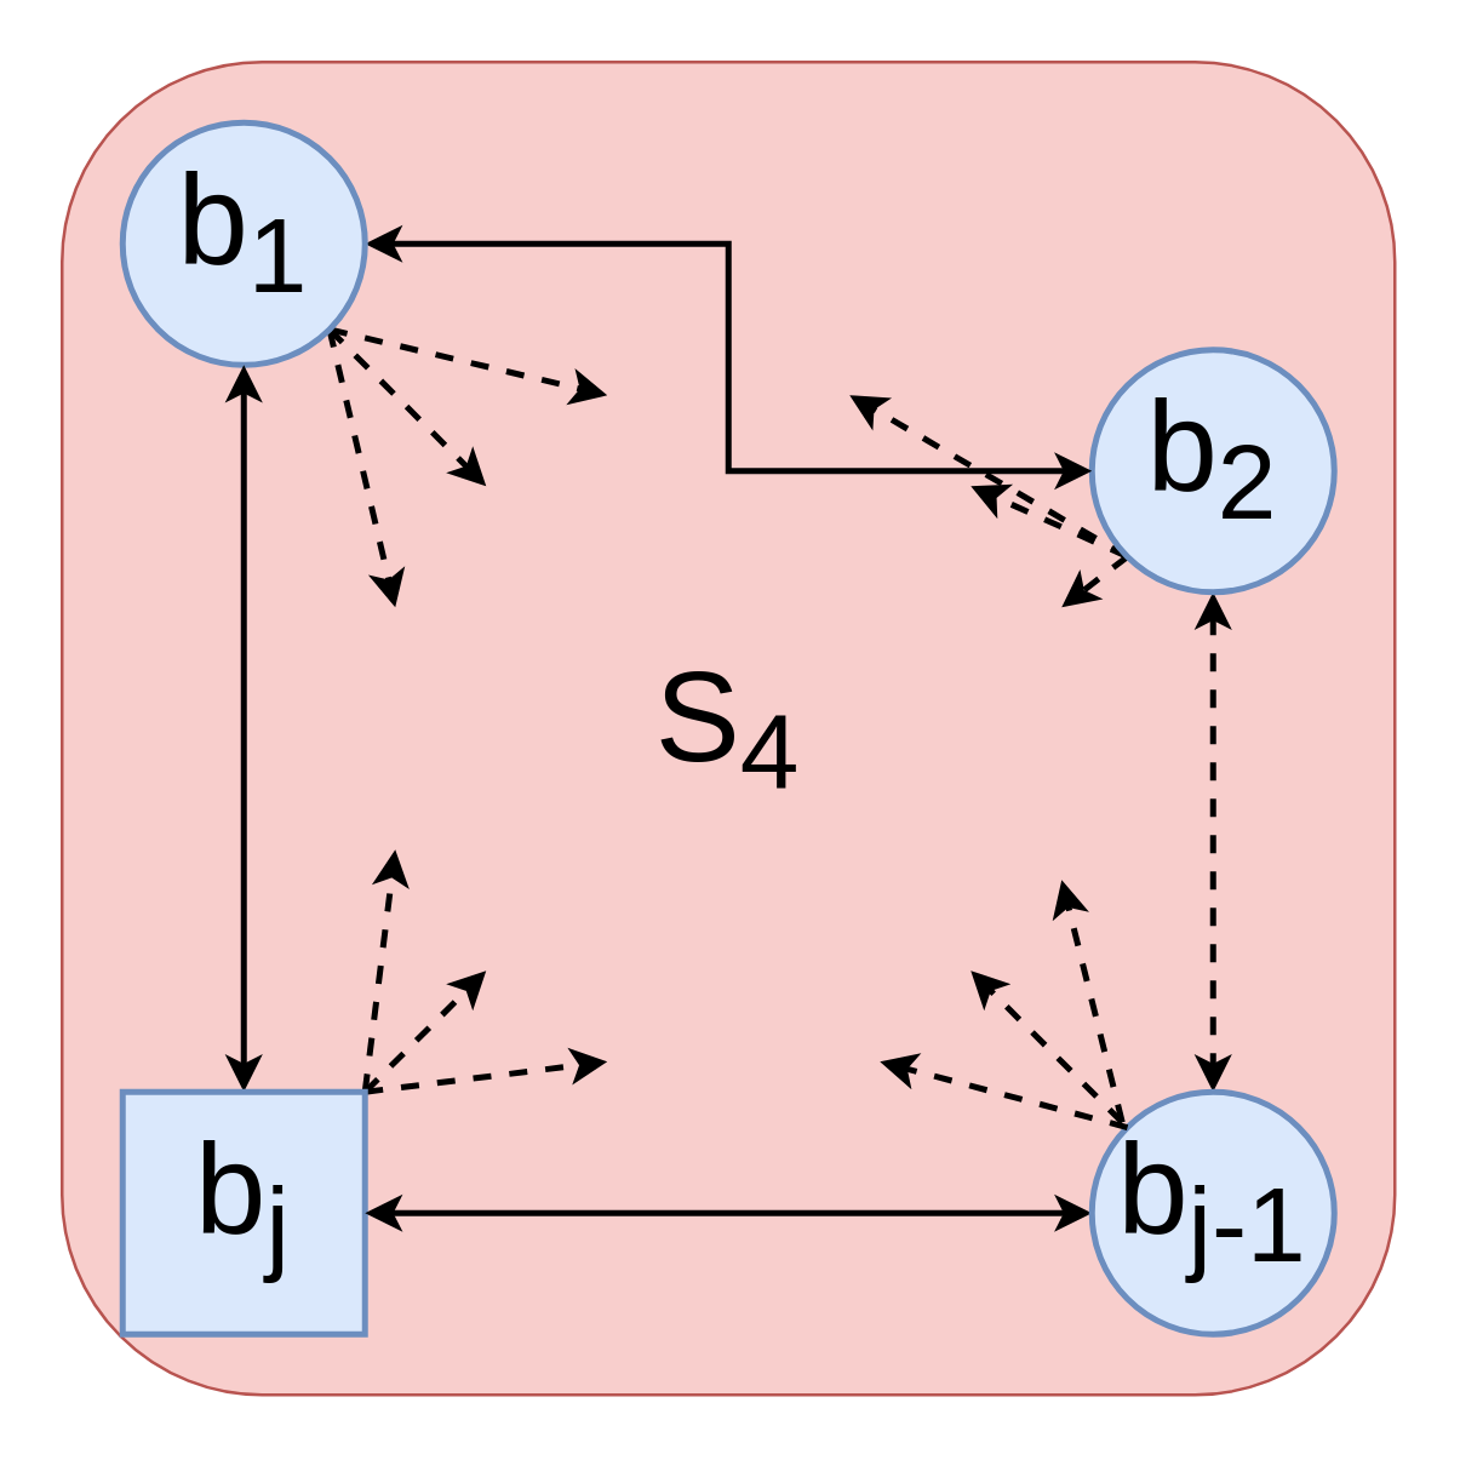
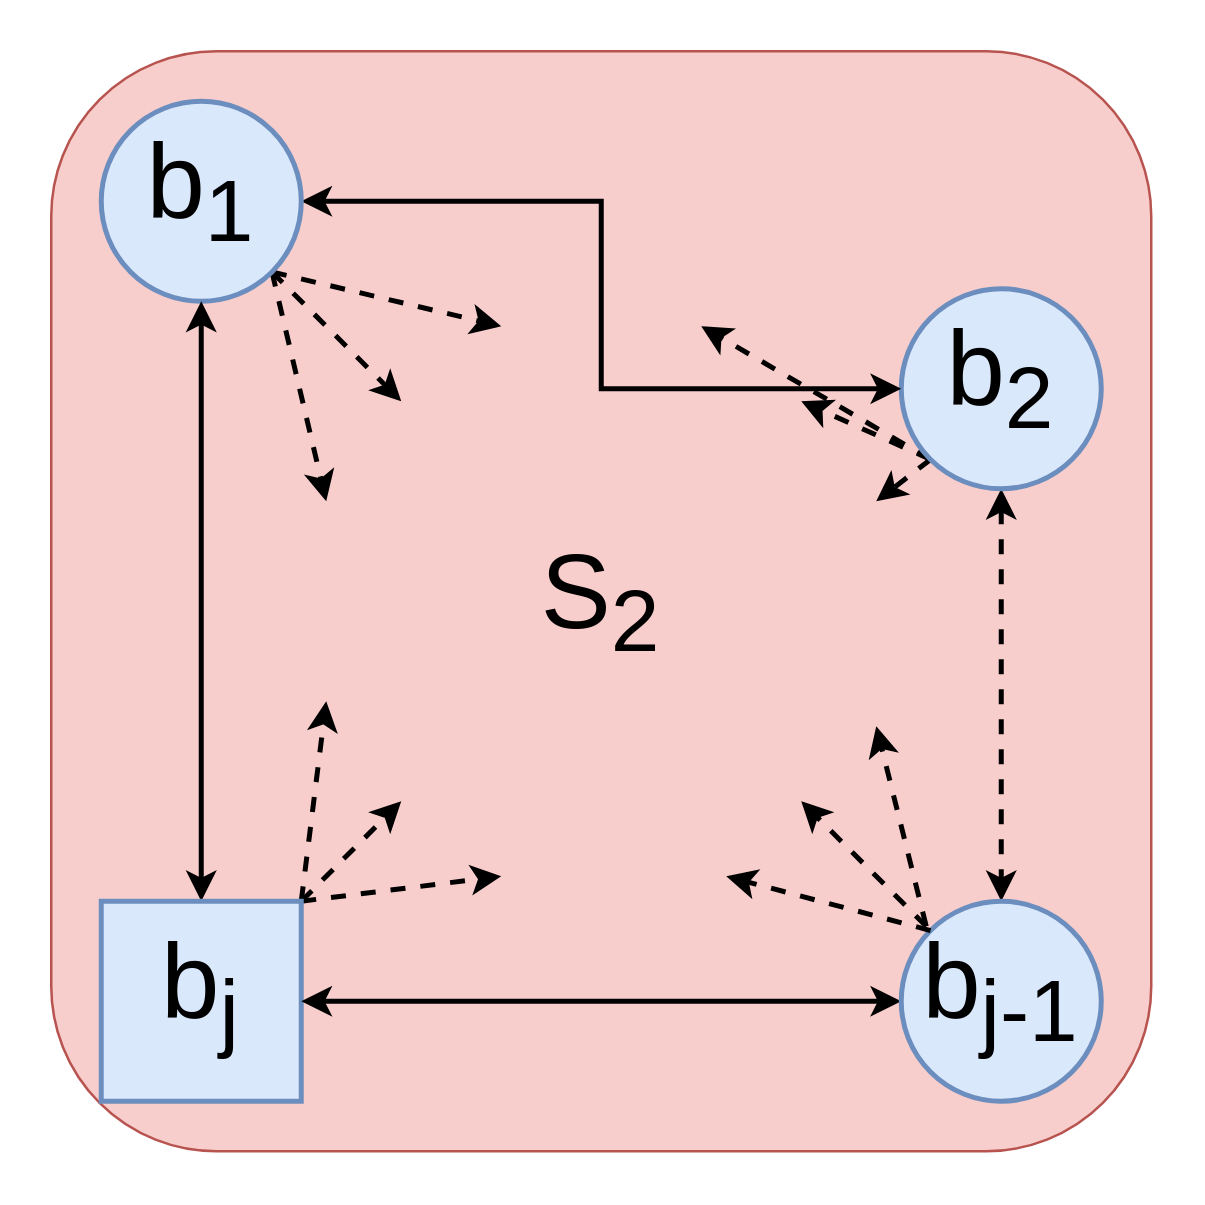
  <mxCell id="0" />
  <mxCell id="1" parent="0" />
- <mxCell id="2" value="S&lt;sub&gt;4&lt;/sub&gt;" style="rounded=1;whiteSpace=wrap;html=1;fontSize=42;fillColor=#f8cecc;strokeColor=#b85450;" parent="1" vertex="1"><mxGeometry x="20" y="20" width="440" height="440" as="geometry" /></mxCell>
+ <mxCell id="2" value="S&lt;sub&gt;2&lt;/sub&gt;" style="rounded=1;whiteSpace=wrap;html=1;fontSize=42;fillColor=#f8cecc;strokeColor=#b85450;" parent="1" vertex="1"><mxGeometry x="20" y="20" width="440" height="440" as="geometry" /></mxCell>
  <mxCell id="3" style="edgeStyle=none;rounded=0;jumpStyle=none;jumpSize=0;orthogonalLoop=1;jettySize=auto;html=1;exitX=0;exitY=1;exitDx=0;exitDy=0;dashed=1;endArrow=classic;endFill=1;sourcePerimeterSpacing=0;targetPerimeterSpacing=0;strokeColor=#000000;strokeWidth=2;fontSize=42;" parent="1" source="7" edge="1"><mxGeometry relative="1" as="geometry"><mxPoint x="280" y="130" as="targetPoint" /></mxGeometry></mxCell>
  <mxCell id="4" style="edgeStyle=none;rounded=0;jumpStyle=none;jumpSize=0;orthogonalLoop=1;jettySize=auto;html=1;exitX=0;exitY=1;exitDx=0;exitDy=0;dashed=1;endArrow=classic;endFill=1;sourcePerimeterSpacing=0;targetPerimeterSpacing=0;strokeColor=#000000;strokeWidth=2;fontSize=42;" parent="1" source="7" edge="1"><mxGeometry relative="1" as="geometry"><mxPoint x="320" y="160" as="targetPoint" /></mxGeometry></mxCell>
  <mxCell id="5" style="edgeStyle=none;rounded=0;jumpStyle=none;jumpSize=0;orthogonalLoop=1;jettySize=auto;html=1;exitX=0;exitY=1;exitDx=0;exitDy=0;dashed=1;endArrow=classic;endFill=1;sourcePerimeterSpacing=0;targetPerimeterSpacing=0;strokeColor=#000000;strokeWidth=2;fontSize=42;" parent="1" source="7" edge="1"><mxGeometry relative="1" as="geometry"><mxPoint x="350" y="200" as="targetPoint" /></mxGeometry></mxCell>
  <mxCell id="6" style="edgeStyle=orthogonalEdgeStyle;rounded=0;orthogonalLoop=1;jettySize=auto;html=1;exitX=0.5;exitY=1;exitDx=0;exitDy=0;entryX=0.5;entryY=0;entryDx=0;entryDy=0;startArrow=classic;startFill=1;dashed=1;strokeWidth=2;" edge="1" parent="1" source="7" target="19"><mxGeometry relative="1" as="geometry" /></mxCell>
  <mxCell id="7" value="b&lt;sub&gt;2&lt;/sub&gt;" style="ellipse;whiteSpace=wrap;html=1;aspect=fixed;spacingTop=-8;strokeWidth=2;fillColor=#dae8fc;strokeColor=#6c8ebf;fontSize=42;" parent="1" vertex="1"><mxGeometry x="360" y="115" width="80" height="80" as="geometry" /></mxCell>
  <mxCell id="8" style="rounded=0;jumpStyle=none;jumpSize=0;orthogonalLoop=1;jettySize=auto;html=1;exitX=1;exitY=1;exitDx=0;exitDy=0;endArrow=classic;endFill=1;sourcePerimeterSpacing=0;targetPerimeterSpacing=0;strokeColor=#000000;strokeWidth=2;dashed=1;fontSize=42;" parent="1" source="12" edge="1"><mxGeometry relative="1" as="geometry"><mxPoint x="160" y="160" as="targetPoint" /></mxGeometry></mxCell>
  <mxCell id="9" style="edgeStyle=none;rounded=0;jumpStyle=none;jumpSize=0;orthogonalLoop=1;jettySize=auto;html=1;exitX=1;exitY=1;exitDx=0;exitDy=0;dashed=1;endArrow=classic;endFill=1;sourcePerimeterSpacing=0;targetPerimeterSpacing=0;strokeColor=#000000;strokeWidth=2;fontSize=42;" parent="1" source="12" edge="1"><mxGeometry relative="1" as="geometry"><mxPoint x="200" y="130" as="targetPoint" /></mxGeometry></mxCell>
  <mxCell id="10" style="edgeStyle=none;rounded=0;jumpStyle=none;jumpSize=0;orthogonalLoop=1;jettySize=auto;html=1;exitX=1;exitY=1;exitDx=0;exitDy=0;dashed=1;endArrow=classic;endFill=1;sourcePerimeterSpacing=0;targetPerimeterSpacing=0;strokeColor=#000000;strokeWidth=2;fontSize=42;" parent="1" source="12" edge="1"><mxGeometry relative="1" as="geometry"><mxPoint x="130" y="200" as="targetPoint" /></mxGeometry></mxCell>
  <mxCell id="11" style="edgeStyle=orthogonalEdgeStyle;rounded=0;orthogonalLoop=1;jettySize=auto;html=1;exitX=1;exitY=0.5;exitDx=0;exitDy=0;entryX=0;entryY=0.5;entryDx=0;entryDy=0;startArrow=classic;startFill=1;strokeWidth=2;" edge="1" parent="1" source="12" target="7"><mxGeometry relative="1" as="geometry" /></mxCell>
  <mxCell id="12" value="b&lt;sub&gt;1&lt;/sub&gt;" style="ellipse;whiteSpace=wrap;html=1;aspect=fixed;spacingTop=-8;strokeWidth=2;fillColor=#dae8fc;strokeColor=#6c8ebf;fontSize=42;" parent="1" vertex="1"><mxGeometry x="40" y="40" width="80" height="80" as="geometry" /></mxCell>
  <mxCell id="13" style="edgeStyle=none;rounded=0;jumpStyle=none;jumpSize=0;orthogonalLoop=1;jettySize=auto;html=1;exitX=1;exitY=0;exitDx=0;exitDy=0;dashed=1;endArrow=classic;endFill=1;sourcePerimeterSpacing=0;targetPerimeterSpacing=0;strokeColor=#000000;strokeWidth=2;fontSize=42;" parent="1" source="17" edge="1"><mxGeometry relative="1" as="geometry"><mxPoint x="160" y="320" as="targetPoint" /><Array as="points"><mxPoint x="130" y="350" /></Array></mxGeometry></mxCell>
  <mxCell id="14" style="edgeStyle=none;rounded=0;jumpStyle=none;jumpSize=0;orthogonalLoop=1;jettySize=auto;html=1;exitX=1;exitY=0;exitDx=0;exitDy=0;dashed=1;endArrow=classic;endFill=1;sourcePerimeterSpacing=0;targetPerimeterSpacing=0;strokeColor=#000000;strokeWidth=2;fontSize=42;" parent="1" source="17" edge="1"><mxGeometry relative="1" as="geometry"><mxPoint x="130" y="280" as="targetPoint" /></mxGeometry></mxCell>
  <mxCell id="15" style="edgeStyle=none;rounded=0;jumpStyle=none;jumpSize=0;orthogonalLoop=1;jettySize=auto;html=1;exitX=1;exitY=0;exitDx=0;exitDy=0;dashed=1;endArrow=classic;endFill=1;sourcePerimeterSpacing=0;targetPerimeterSpacing=0;strokeColor=#000000;strokeWidth=2;fontSize=42;" parent="1" source="17" edge="1"><mxGeometry relative="1" as="geometry"><mxPoint x="200" y="350" as="targetPoint" /></mxGeometry></mxCell>
  <mxCell id="16" style="edgeStyle=orthogonalEdgeStyle;rounded=0;orthogonalLoop=1;jettySize=auto;html=1;exitX=0.5;exitY=0;exitDx=0;exitDy=0;entryX=0.5;entryY=1;entryDx=0;entryDy=0;startArrow=classic;startFill=1;strokeWidth=2;" edge="1" parent="1" source="17" target="12"><mxGeometry relative="1" as="geometry" /></mxCell>
  <mxCell id="17" value="b&lt;sub&gt;j&lt;/sub&gt;" style="whiteSpace=wrap;html=1;aspect=fixed;spacingTop=-8;strokeWidth=2;fillColor=#dae8fc;strokeColor=#6c8ebf;fontSize=42;rounded=0;" parent="1" vertex="1"><mxGeometry x="40" y="360" width="80" height="80" as="geometry" /></mxCell>
  <mxCell id="18" style="edgeStyle=orthogonalEdgeStyle;rounded=0;orthogonalLoop=1;jettySize=auto;html=1;exitX=0;exitY=0.5;exitDx=0;exitDy=0;entryX=1;entryY=0.5;entryDx=0;entryDy=0;startArrow=classic;startFill=1;strokeWidth=2;" edge="1" parent="1" source="19" target="17"><mxGeometry relative="1" as="geometry" /></mxCell>
  <mxCell id="19" value="b&lt;sub&gt;j-1&lt;/sub&gt;" style="ellipse;whiteSpace=wrap;html=1;aspect=fixed;spacingTop=-8;strokeWidth=2;fillColor=#dae8fc;strokeColor=#6c8ebf;fontSize=42;" parent="1" vertex="1"><mxGeometry x="360" y="360" width="80" height="80" as="geometry" /></mxCell>
  <mxCell id="20" style="edgeStyle=none;rounded=0;jumpStyle=none;jumpSize=0;orthogonalLoop=1;jettySize=auto;html=1;dashed=1;endArrow=classic;endFill=1;sourcePerimeterSpacing=0;targetPerimeterSpacing=0;strokeColor=#000000;strokeWidth=2;fontSize=42;" parent="1" edge="1"><mxGeometry relative="1" as="geometry"><mxPoint x="350" y="290" as="targetPoint" /><mxPoint x="370" y="370" as="sourcePoint" /></mxGeometry></mxCell>
  <mxCell id="21" style="edgeStyle=none;rounded=0;jumpStyle=none;jumpSize=0;orthogonalLoop=1;jettySize=auto;html=1;dashed=1;endArrow=classic;endFill=1;sourcePerimeterSpacing=0;targetPerimeterSpacing=0;strokeColor=#000000;strokeWidth=2;fontSize=42;" parent="1" edge="1"><mxGeometry relative="1" as="geometry"><mxPoint x="320" y="320" as="targetPoint" /><mxPoint x="370" y="370" as="sourcePoint" /></mxGeometry></mxCell>
  <mxCell id="22" style="edgeStyle=none;rounded=0;jumpStyle=none;jumpSize=0;orthogonalLoop=1;jettySize=auto;html=1;exitX=0;exitY=0;exitDx=0;exitDy=0;dashed=1;endArrow=classic;endFill=1;sourcePerimeterSpacing=0;targetPerimeterSpacing=0;strokeColor=#000000;strokeWidth=2;fontSize=42;" parent="1" source="19" edge="1"><mxGeometry relative="1" as="geometry"><mxPoint x="290" y="350" as="targetPoint" /><mxPoint x="352" y="332.004" as="sourcePoint" /></mxGeometry></mxCell>
